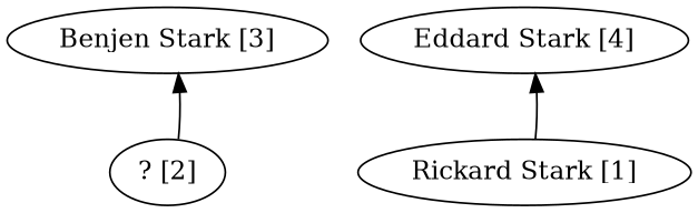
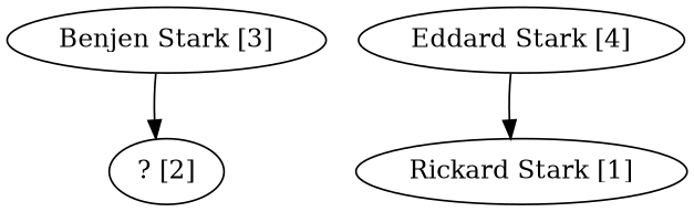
  digraph {
    "Benjen Stark [3]"
    "? [2]"
    "Eddard Stark [4]"
    "Rickard Stark [1]"
-   "? [2]" -> "Benjen Stark [3]"
-   "Rickard Stark [1]" -> "Eddard Stark [4]"
+   "Benjen Stark [3]" -> "? [2]"
+   "Eddard Stark [4]" -> "Rickard Stark [1]"
  }
